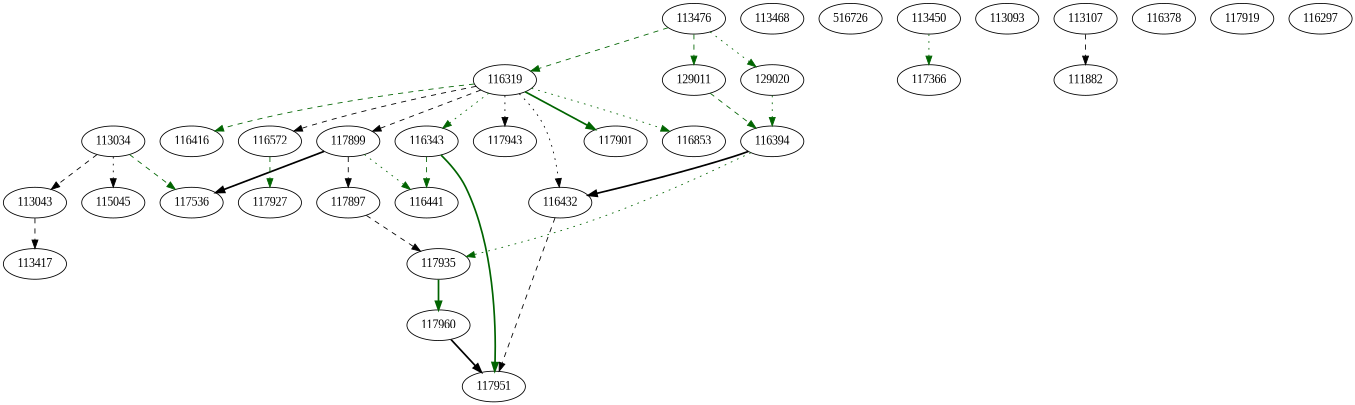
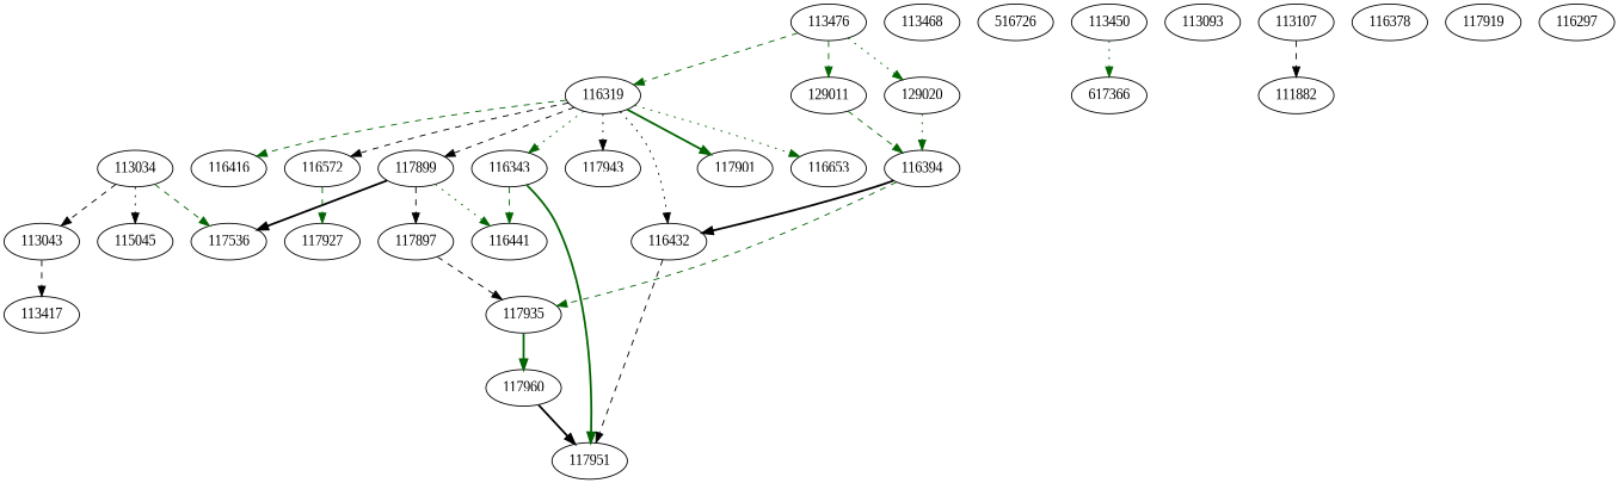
  digraph {
    fontname="Liberation Serif"
    node [fontname="Liberation Serif"]
    edge [color=darkgreen fontname="Liberation Serif" style=dashed]
    n1 [label=113043]
    113034
    115045
    117536
    113417
    113468
    113476
    129011
    129020
    116319
    116394
    117943
    117899
    117901
    116572
    116343
-   116653 [label=116853]
+   116653
    116432
    116416
    117935
    117897
    116441
    117927
    117951
    n25 [label=516726]
    113450
-   117366
+   117366 [label=617366]
    117960
    113093
    n30 [label=111882]
    113107
    116378
    117919
    116297
    n1 -> 113417 [color=black]
    113034 -> n1 [color=black]
    113034 -> 115045 [color=black style=dotted]
    113034 -> 117536
    113476 -> 129011
    113476 -> 129020 [style=dotted]
    113476 -> 116319
    129011 -> 116394
    129020 -> 116394 [style=dotted]
    116319 -> 117943 [color=black style=dotted]
    116319 -> 117899 [color=black]
    116319 -> 117901 [style=bold]
    116319 -> 116572 [color=black]
    116319 -> 116343 [style=dotted]
    116319 -> 116653 [style=dotted]
    116319 -> 116432 [color=black style=dotted]
    116319 -> 116416
    116394 -> 116432 [color=black style=bold]
-   116394 -> 117935 [style=dotted]
+   116394 -> 117935
    117899 -> 117536 [color=black style=bold]
    117899 -> 117897 [color=black]
    117899 -> 116441 [style=dotted]
    116572 -> 117927
    116343 -> 116441
    116343 -> 117951 [style=bold]
    116432 -> 117951 [color=black]
    117935 -> 117960 [style=bold]
    117897 -> 117935 [color=black]
    113450 -> 117366 [style=dotted]
    117960 -> 117951 [color=black style=bold]
    113107 -> n30 [color=black]
  }
